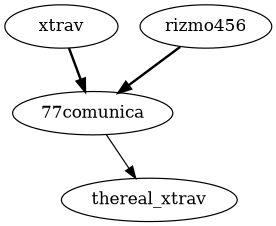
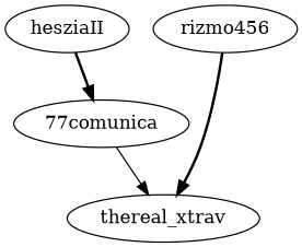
  strict digraph {
    edge [style=bold]
    "77comunica"
    thereal_xtrav
    rizmo456
-   hesziaII [label=xtrav]
+   hesziaII
    "77comunica" -> thereal_xtrav [style=solid]
-   rizmo456 -> "77comunica"
+   rizmo456 -> thereal_xtrav
    hesziaII -> "77comunica"
  }
